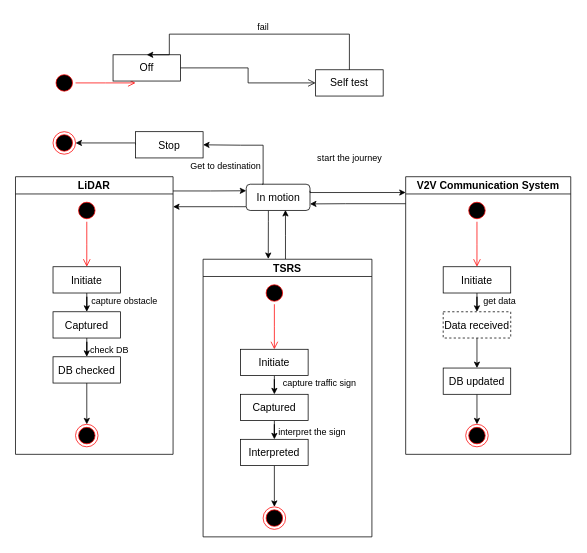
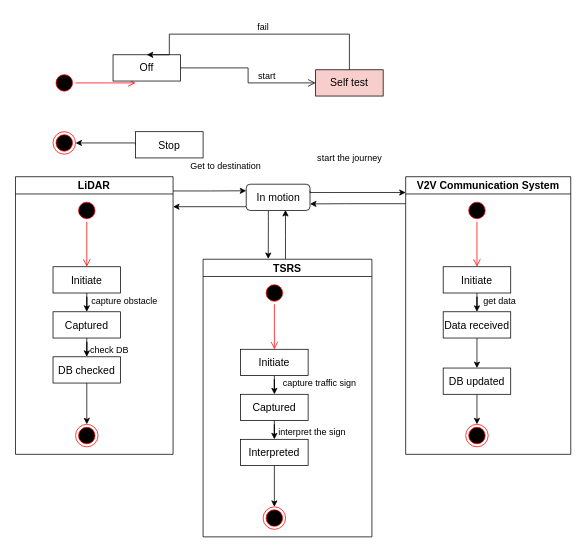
  <mxCell id="0" />
  <mxCell id="1" parent="0" />
  <mxCell id="2" value="" style="group;fontSize=14;" vertex="1" connectable="0" parent="1"><mxGeometry x="60" y="45" width="670" height="670" as="geometry" /></mxCell>
  <mxCell id="3" value="" style="ellipse;html=1;shape=startState;fillColor=#000000;strokeColor=#ff0000;fontSize=14;" vertex="1" parent="2"><mxGeometry x="10" y="50" width="30" height="30" as="geometry" /></mxCell>
  <mxCell id="4" value="" style="edgeStyle=orthogonalEdgeStyle;html=1;verticalAlign=bottom;endArrow=open;endSize=8;strokeColor=#ff0000;rounded=0;fontSize=14;" edge="1" source="3" parent="2"><mxGeometry relative="1" as="geometry"><mxPoint x="120" y="65" as="targetPoint" /></mxGeometry></mxCell>
  <mxCell id="5" value="Off" style="rounded=0;whiteSpace=wrap;html=1;fontSize=14;" vertex="1" parent="2"><mxGeometry x="90" y="27.5" width="90" height="35" as="geometry" /></mxCell>
  <mxCell id="6" style="edgeStyle=orthogonalEdgeStyle;rounded=0;orthogonalLoop=1;jettySize=auto;html=1;entryX=0;entryY=0.25;entryDx=0;entryDy=0;strokeColor=#000000;fontSize=14;" edge="1" parent="2" source="7" target="25"><mxGeometry relative="1" as="geometry"><Array as="points"><mxPoint x="220" y="209" /><mxPoint x="220" y="209" /></Array></mxGeometry></mxCell>
  <mxCell id="7" value="LiDAR" style="swimlane;fontSize=14;" vertex="1" parent="2"><mxGeometry x="-40" y="190" width="210" height="370" as="geometry" /></mxCell>
  <mxCell id="8" value="" style="ellipse;html=1;shape=startState;fillColor=#000000;strokeColor=#ff0000;fontSize=14;" vertex="1" parent="7"><mxGeometry x="80" y="30" width="30" height="30" as="geometry" /></mxCell>
  <mxCell id="9" value="" style="edgeStyle=orthogonalEdgeStyle;html=1;verticalAlign=bottom;endArrow=open;endSize=8;strokeColor=#ff0000;rounded=0;elbow=vertical;fontSize=14;" edge="1" source="8" parent="7"><mxGeometry relative="1" as="geometry"><mxPoint x="95" y="120" as="targetPoint" /></mxGeometry></mxCell>
  <mxCell id="10" style="edgeStyle=orthogonalEdgeStyle;rounded=0;orthogonalLoop=1;jettySize=auto;html=1;entryX=0.5;entryY=0;entryDx=0;entryDy=0;strokeColor=#000000;elbow=vertical;fontSize=14;" edge="1" parent="7" source="11" target="13"><mxGeometry relative="1" as="geometry" /></mxCell>
  <mxCell id="11" value="Initiate" style="rounded=0;whiteSpace=wrap;html=1;fontSize=14;" vertex="1" parent="7"><mxGeometry x="50" y="120" width="90" height="35" as="geometry" /></mxCell>
  <mxCell id="12" style="edgeStyle=orthogonalEdgeStyle;rounded=0;orthogonalLoop=1;jettySize=auto;html=1;entryX=0.5;entryY=0;entryDx=0;entryDy=0;strokeColor=#000000;elbow=vertical;fontSize=14;" edge="1" parent="7" source="13" target="15"><mxGeometry relative="1" as="geometry" /></mxCell>
  <mxCell id="13" value="Captured" style="rounded=0;whiteSpace=wrap;html=1;fontSize=14;" vertex="1" parent="7"><mxGeometry x="50" y="180" width="90" height="35" as="geometry" /></mxCell>
  <mxCell id="14" style="edgeStyle=orthogonalEdgeStyle;rounded=0;orthogonalLoop=1;jettySize=auto;html=1;entryX=0.5;entryY=0;entryDx=0;entryDy=0;strokeColor=#000000;elbow=vertical;fontSize=14;" edge="1" parent="7" source="15" target="16"><mxGeometry relative="1" as="geometry"><mxPoint x="95" y="300" as="targetPoint" /></mxGeometry></mxCell>
  <mxCell id="15" value="DB checked" style="rounded=0;whiteSpace=wrap;html=1;fontSize=14;" vertex="1" parent="7"><mxGeometry x="50" y="240" width="90" height="35" as="geometry" /></mxCell>
  <mxCell id="16" value="" style="ellipse;html=1;shape=endState;fillColor=#000000;strokeColor=#ff0000;fontSize=14;" vertex="1" parent="7"><mxGeometry x="80" y="330" width="30" height="30" as="geometry" /></mxCell>
  <mxCell id="17" value="&lt;font style=&quot;font-size: 12px;&quot;&gt;capture obstacle&lt;/font&gt;" style="text;html=1;align=center;verticalAlign=middle;resizable=0;points=[];autosize=1;strokeColor=none;fillColor=none;fontSize=14;" vertex="1" parent="7"><mxGeometry x="90" y="150" width="110" height="30" as="geometry" /></mxCell>
  <mxCell id="18" value="&lt;font style=&quot;font-size: 12px;&quot;&gt;check DB&lt;/font&gt;" style="text;html=1;align=center;verticalAlign=middle;resizable=0;points=[];autosize=1;strokeColor=none;fillColor=none;fontSize=14;" vertex="1" parent="7"><mxGeometry x="90" y="215" width="70" height="30" as="geometry" /></mxCell>
  <mxCell id="19" style="edgeStyle=orthogonalEdgeStyle;rounded=0;orthogonalLoop=1;jettySize=auto;html=1;entryX=1;entryY=0.75;entryDx=0;entryDy=0;strokeColor=#000000;fontSize=14;" edge="1" parent="2" target="25"><mxGeometry relative="1" as="geometry"><mxPoint x="480" y="226" as="sourcePoint" /><Array as="points"><mxPoint x="400" y="226" /><mxPoint x="400" y="226" /></Array></mxGeometry></mxCell>
  <mxCell id="20" style="edgeStyle=orthogonalEdgeStyle;rounded=0;orthogonalLoop=1;jettySize=auto;html=1;exitX=0;exitY=0.5;exitDx=0;exitDy=0;entryX=1;entryY=0.5;entryDx=0;entryDy=0;strokeColor=#000000;fontSize=14;" edge="1" parent="2" source="21" target="29"><mxGeometry relative="1" as="geometry"><Array as="points"><mxPoint x="120" y="145" /></Array></mxGeometry></mxCell>
  <mxCell id="21" value="Stop" style="rounded=0;whiteSpace=wrap;html=1;fontSize=14;" vertex="1" parent="2"><mxGeometry x="120" y="130" width="90" height="35" as="geometry" /></mxCell>
- <mxCell id="22" value="Self test" style="rounded=0;whiteSpace=wrap;html=1;fontSize=14;" vertex="1" parent="2"><mxGeometry x="360" y="47.5" width="90" height="35" as="geometry" /></mxCell>
+ <mxCell id="22" value="Self test" style="rounded=0;whiteSpace=wrap;html=1;fontSize=14;fillColor=#f8cecc;" vertex="1" parent="2"><mxGeometry x="360" y="47.5" width="90" height="35" as="geometry" /></mxCell>
  <mxCell id="23" style="edgeStyle=orthogonalEdgeStyle;rounded=0;orthogonalLoop=1;jettySize=auto;html=1;strokeColor=#000000;fontSize=14;" edge="1" parent="2" source="25"><mxGeometry relative="1" as="geometry"><mxPoint x="170" y="230" as="targetPoint" /><Array as="points"><mxPoint x="250" y="230" /><mxPoint x="250" y="230" /></Array></mxGeometry></mxCell>
  <mxCell id="24" style="edgeStyle=orthogonalEdgeStyle;rounded=0;orthogonalLoop=1;jettySize=auto;html=1;entryX=0.386;entryY=-0.001;entryDx=0;entryDy=0;entryPerimeter=0;strokeColor=#000000;fontSize=12;elbow=vertical;" edge="1" parent="2" source="25" target="32"><mxGeometry relative="1" as="geometry"><Array as="points"><mxPoint x="297" y="250" /><mxPoint x="297" y="250" /></Array></mxGeometry></mxCell>
  <mxCell id="25" value="In motion" style="whiteSpace=wrap;html=1;fontSize=14;rounded=1;" vertex="1" parent="2"><mxGeometry x="267.5" y="200" width="85" height="35" as="geometry" /></mxCell>
  <mxCell id="26" value="" style="edgeStyle=segmentEdgeStyle;endArrow=classic;html=1;rounded=0;entryX=0.5;entryY=0;entryDx=0;entryDy=0;exitX=0.5;exitY=0;exitDx=0;exitDy=0;strokeColor=#000000;fontSize=14;" edge="1" parent="2" source="22" target="5"><mxGeometry width="50" height="50" relative="1" as="geometry"><mxPoint x="400" as="sourcePoint" /><mxPoint x="170" y="30" as="targetPoint" /><Array as="points"><mxPoint x="405" /><mxPoint x="165" /></Array></mxGeometry></mxCell>
  <mxCell id="27" value="" style="edgeStyle=orthogonalEdgeStyle;html=1;verticalAlign=bottom;endArrow=open;endSize=8;strokeColor=#000000;rounded=0;exitX=1;exitY=0.5;exitDx=0;exitDy=0;entryX=0;entryY=0.5;entryDx=0;entryDy=0;fontSize=14;" edge="1" parent="2" source="5" target="22"><mxGeometry relative="1" as="geometry"><mxPoint x="330" y="60" as="targetPoint" /><mxPoint x="250" y="60" as="sourcePoint" /><Array as="points" /></mxGeometry></mxCell>
+ <mxCell id="28" value="&lt;font style=&quot;font-size: 12px;&quot;&gt;start&lt;/font&gt;" style="text;html=1;align=center;verticalAlign=middle;resizable=0;points=[];autosize=1;strokeColor=none;fillColor=none;fontSize=14;" vertex="1" parent="2"><mxGeometry x="270" y="40" width="50" height="30" as="geometry" /></mxCell>
  <mxCell id="29" value="" style="ellipse;html=1;shape=endState;fillColor=#000000;strokeColor=#ff0000;fontSize=14;" vertex="1" parent="2"><mxGeometry x="10" y="130" width="30" height="30" as="geometry" /></mxCell>
- <mxCell id="30" value="" style="endArrow=classic;html=1;rounded=0;strokeColor=#000000;edgeStyle=orthogonalEdgeStyle;elbow=vertical;exitX=0.25;exitY=0;exitDx=0;exitDy=0;entryX=1;entryY=0.5;entryDx=0;entryDy=0;fontSize=14;" edge="1" parent="2" source="25" target="21"><mxGeometry width="50" height="50" relative="1" as="geometry"><mxPoint x="300" y="180" as="sourcePoint" /><mxPoint x="260" y="160" as="targetPoint" /><Array as="points"><mxPoint x="290" y="200" /><mxPoint x="290" y="148" /><mxPoint x="260" y="148" /></Array></mxGeometry></mxCell>
  <mxCell id="31" style="edgeStyle=orthogonalEdgeStyle;rounded=0;orthogonalLoop=1;jettySize=auto;html=1;entryX=0.615;entryY=0.983;entryDx=0;entryDy=0;entryPerimeter=0;strokeColor=#000000;elbow=vertical;fontSize=14;" edge="1" parent="2" source="32" target="25"><mxGeometry relative="1" as="geometry"><Array as="points"><mxPoint x="320" y="268" /></Array></mxGeometry></mxCell>
  <mxCell id="32" value="TSRS" style="swimlane;fontSize=14;" vertex="1" parent="2"><mxGeometry x="210" y="300" width="225" height="370" as="geometry" /></mxCell>
  <mxCell id="33" value="" style="ellipse;html=1;shape=startState;fillColor=#000000;strokeColor=#ff0000;fontSize=14;" vertex="1" parent="32"><mxGeometry x="80" y="30" width="30" height="30" as="geometry" /></mxCell>
  <mxCell id="34" value="" style="edgeStyle=orthogonalEdgeStyle;html=1;verticalAlign=bottom;endArrow=open;endSize=8;strokeColor=#ff0000;rounded=0;elbow=vertical;fontSize=14;" edge="1" parent="32" source="33"><mxGeometry relative="1" as="geometry"><mxPoint x="95" y="120" as="targetPoint" /></mxGeometry></mxCell>
  <mxCell id="35" style="edgeStyle=orthogonalEdgeStyle;rounded=0;orthogonalLoop=1;jettySize=auto;html=1;entryX=0.5;entryY=0;entryDx=0;entryDy=0;strokeColor=#000000;elbow=vertical;fontSize=14;" edge="1" parent="32" source="36" target="38"><mxGeometry relative="1" as="geometry" /></mxCell>
  <mxCell id="36" value="Initiate" style="rounded=0;whiteSpace=wrap;html=1;fontSize=14;" vertex="1" parent="32"><mxGeometry x="50" y="120" width="90" height="35" as="geometry" /></mxCell>
  <mxCell id="37" style="edgeStyle=orthogonalEdgeStyle;rounded=0;orthogonalLoop=1;jettySize=auto;html=1;entryX=0.5;entryY=0;entryDx=0;entryDy=0;strokeColor=#000000;elbow=vertical;fontSize=14;" edge="1" parent="32" source="38" target="40"><mxGeometry relative="1" as="geometry" /></mxCell>
  <mxCell id="38" value="Captured" style="rounded=0;whiteSpace=wrap;html=1;fontSize=14;" vertex="1" parent="32"><mxGeometry x="50" y="180" width="90" height="35" as="geometry" /></mxCell>
  <mxCell id="39" style="edgeStyle=orthogonalEdgeStyle;rounded=0;orthogonalLoop=1;jettySize=auto;html=1;entryX=0.5;entryY=0;entryDx=0;entryDy=0;strokeColor=#000000;elbow=vertical;fontSize=14;" edge="1" parent="32" source="40" target="41"><mxGeometry relative="1" as="geometry"><mxPoint x="95" y="300" as="targetPoint" /></mxGeometry></mxCell>
  <mxCell id="40" value="Interpreted" style="rounded=0;whiteSpace=wrap;html=1;fontSize=14;" vertex="1" parent="32"><mxGeometry x="50" y="240" width="90" height="35" as="geometry" /></mxCell>
  <mxCell id="41" value="" style="ellipse;html=1;shape=endState;fillColor=#000000;strokeColor=#ff0000;fontSize=14;" vertex="1" parent="32"><mxGeometry x="80" y="330" width="30" height="30" as="geometry" /></mxCell>
  <mxCell id="42" value="&lt;font style=&quot;font-size: 12px;&quot;&gt;capture traffic sign&lt;/font&gt;" style="text;html=1;align=center;verticalAlign=middle;resizable=0;points=[];autosize=1;strokeColor=none;fillColor=none;fontSize=14;" vertex="1" parent="32"><mxGeometry x="95" y="150" width="120" height="30" as="geometry" /></mxCell>
  <mxCell id="43" value="&lt;font style=&quot;font-size: 12px;&quot;&gt;interpret the sign&lt;/font&gt;" style="text;html=1;align=center;verticalAlign=middle;resizable=0;points=[];autosize=1;strokeColor=none;fillColor=none;fontSize=14;" vertex="1" parent="32"><mxGeometry x="90" y="215" width="110" height="30" as="geometry" /></mxCell>
  <mxCell id="44" value="V2V Communication System" style="swimlane;fontSize=14;" vertex="1" parent="2"><mxGeometry x="480" y="190" width="220" height="370" as="geometry" /></mxCell>
  <mxCell id="45" value="" style="ellipse;html=1;shape=startState;fillColor=#000000;strokeColor=#ff0000;fontSize=14;" vertex="1" parent="44"><mxGeometry x="80" y="30" width="30" height="30" as="geometry" /></mxCell>
  <mxCell id="46" value="" style="edgeStyle=orthogonalEdgeStyle;html=1;verticalAlign=bottom;endArrow=open;endSize=8;strokeColor=#ff0000;rounded=0;elbow=vertical;fontSize=14;" edge="1" parent="44" source="45"><mxGeometry relative="1" as="geometry"><mxPoint x="95" y="120" as="targetPoint" /></mxGeometry></mxCell>
  <mxCell id="47" style="edgeStyle=orthogonalEdgeStyle;rounded=0;orthogonalLoop=1;jettySize=auto;html=1;entryX=0.5;entryY=0;entryDx=0;entryDy=0;strokeColor=#000000;elbow=vertical;fontSize=14;" edge="1" parent="44" source="48" target="50"><mxGeometry relative="1" as="geometry" /></mxCell>
  <mxCell id="48" value="Initiate" style="rounded=0;whiteSpace=wrap;html=1;fontSize=14;" vertex="1" parent="44"><mxGeometry x="50" y="120" width="90" height="35" as="geometry" /></mxCell>
  <mxCell id="49" style="edgeStyle=orthogonalEdgeStyle;rounded=0;orthogonalLoop=1;jettySize=auto;html=1;entryX=0.5;entryY=0;entryDx=0;entryDy=0;strokeColor=#000000;elbow=vertical;fontSize=14;" edge="1" parent="44" source="50" target="52"><mxGeometry relative="1" as="geometry" /></mxCell>
- <mxCell id="50" value="Data received" style="rounded=0;whiteSpace=wrap;html=1;fontSize=14;dashed=1;" vertex="1" parent="44"><mxGeometry x="50" y="180" width="90" height="35" as="geometry" /></mxCell>
+ <mxCell id="50" value="Data received" style="rounded=0;whiteSpace=wrap;html=1;fontSize=14;" vertex="1" parent="44"><mxGeometry x="50" y="180" width="90" height="35" as="geometry" /></mxCell>
  <mxCell id="51" style="edgeStyle=orthogonalEdgeStyle;rounded=0;orthogonalLoop=1;jettySize=auto;html=1;entryX=0.5;entryY=0;entryDx=0;entryDy=0;strokeColor=#000000;elbow=vertical;fontSize=14;" edge="1" parent="44" source="52" target="53"><mxGeometry relative="1" as="geometry"><mxPoint x="95" y="300" as="targetPoint" /></mxGeometry></mxCell>
  <mxCell id="52" value="DB updated" style="rounded=0;whiteSpace=wrap;html=1;fontSize=14;" vertex="1" parent="44"><mxGeometry x="50" y="255" width="90" height="35" as="geometry" /></mxCell>
  <mxCell id="53" value="" style="ellipse;html=1;shape=endState;fillColor=#000000;strokeColor=#ff0000;fontSize=14;" vertex="1" parent="44"><mxGeometry x="80" y="330" width="30" height="30" as="geometry" /></mxCell>
  <mxCell id="54" value="&lt;font style=&quot;font-size: 12px;&quot;&gt;get data&lt;/font&gt;" style="text;html=1;align=center;verticalAlign=middle;resizable=0;points=[];autosize=1;strokeColor=none;fillColor=none;fontSize=14;" vertex="1" parent="44"><mxGeometry x="90" y="150" width="70" height="30" as="geometry" /></mxCell>
  <mxCell id="55" style="edgeStyle=orthogonalEdgeStyle;rounded=0;orthogonalLoop=1;jettySize=auto;html=1;strokeColor=#000000;exitX=1;exitY=0.25;exitDx=0;exitDy=0;entryX=0;entryY=0.057;entryDx=0;entryDy=0;entryPerimeter=0;fontSize=14;" edge="1" parent="2" source="25" target="44"><mxGeometry relative="1" as="geometry"><mxPoint x="420" y="211" as="targetPoint" /><Array as="points"><mxPoint x="353" y="211" /></Array></mxGeometry></mxCell>
  <mxCell id="56" value="&lt;font style=&quot;font-size: 12px;&quot;&gt;start the journey&lt;/font&gt;" style="text;html=1;align=center;verticalAlign=middle;resizable=0;points=[];autosize=1;strokeColor=none;fillColor=none;fontSize=14;" vertex="1" parent="2"><mxGeometry x="350" y="150" width="110" height="30" as="geometry" /></mxCell>
  <mxCell id="57" value="&lt;font style=&quot;font-size: 12px;&quot;&gt;Get to destination&lt;/font&gt;" style="text;html=1;align=center;verticalAlign=middle;resizable=0;points=[];autosize=1;strokeColor=none;fillColor=none;fontSize=14;" vertex="1" parent="2"><mxGeometry x="180" y="160" width="120" height="30" as="geometry" /></mxCell>
  <mxCell id="58" value="&lt;font style=&quot;font-size: 12px;&quot;&gt;fail&lt;/font&gt;" style="text;html=1;align=center;verticalAlign=middle;resizable=0;points=[];autosize=1;strokeColor=none;fillColor=none;fontSize=14;" vertex="1" parent="1"><mxGeometry x="330" y="20" width="40" height="30" as="geometry" /></mxCell>
